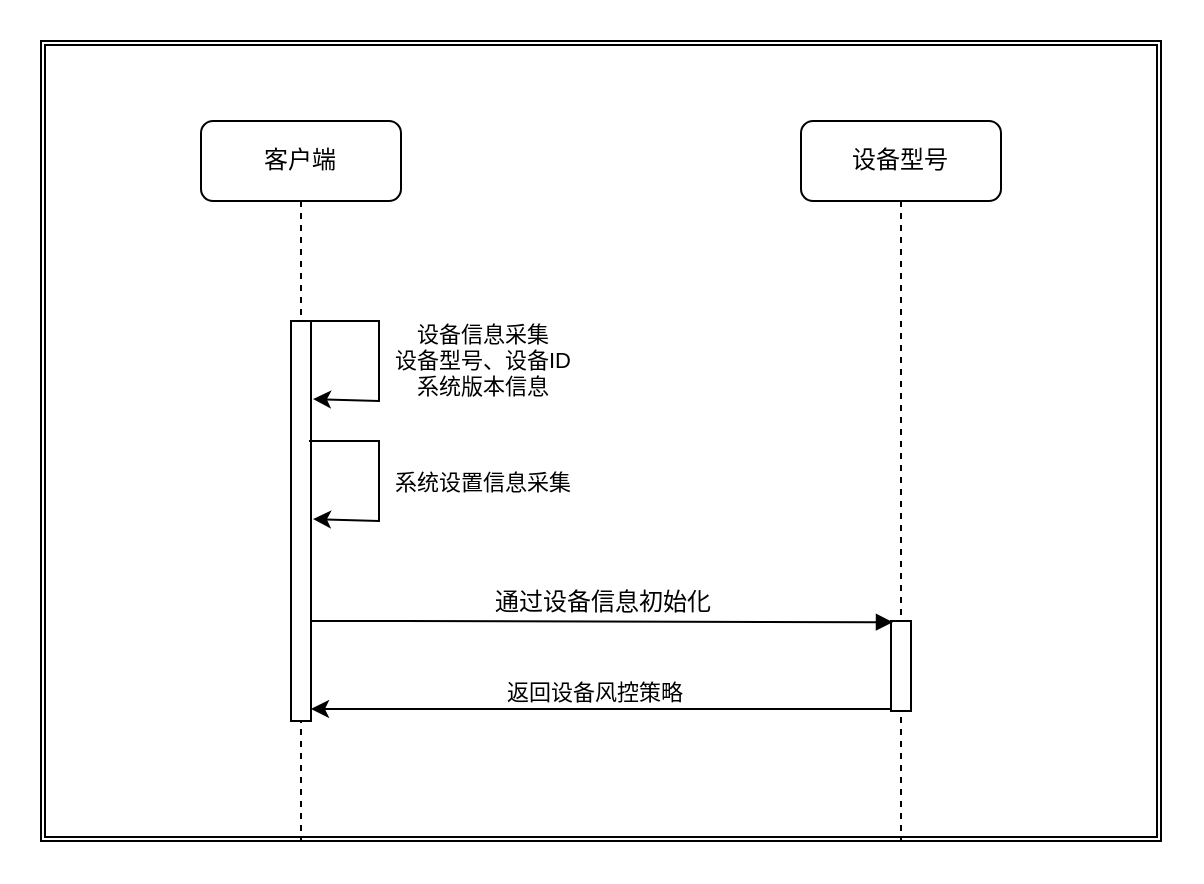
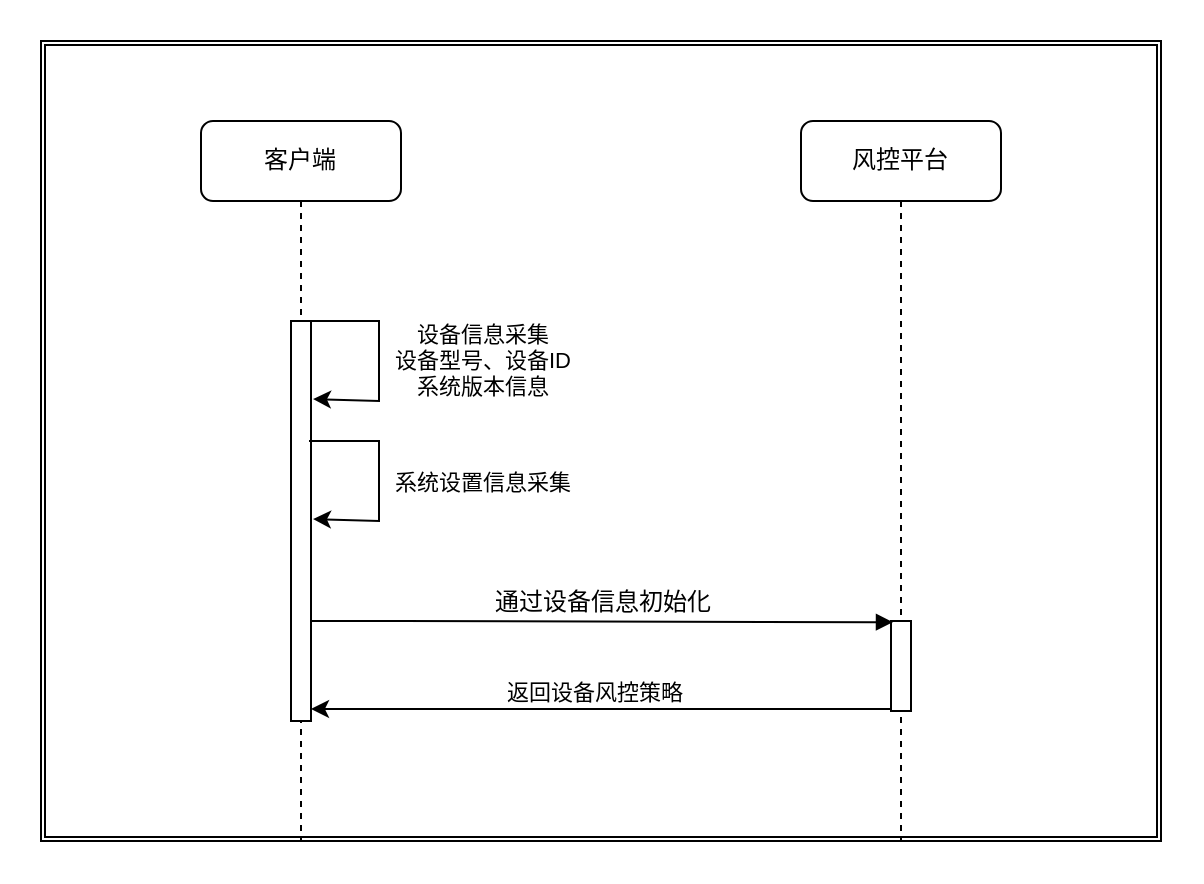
  <mxCell id="0" />
  <mxCell id="1" parent="0" />
  <mxCell id="2" value="" style="shape=ext;double=1;rounded=0;whiteSpace=wrap;html=1;fillColor=none;" vertex="1" parent="1"><mxGeometry x="20" y="20" width="560" height="400" as="geometry" /></mxCell>
- <mxCell id="3" value="&lt;span style=&quot;text-align: left&quot;&gt;设备型号&lt;/span&gt;" style="shape=umlLifeline;perimeter=lifelinePerimeter;whiteSpace=wrap;html=1;container=1;collapsible=0;recursiveResize=0;outlineConnect=0;rounded=1;shadow=0;comic=0;labelBackgroundColor=none;strokeWidth=1;fontFamily=Verdana;fontSize=12;align=center;" vertex="1" parent="1"><mxGeometry x="400" y="60" width="100" height="360" as="geometry" /></mxCell>
+ <mxCell id="3" value="&lt;span style=&quot;text-align: left&quot;&gt;风控平台&lt;/span&gt;" style="shape=umlLifeline;perimeter=lifelinePerimeter;whiteSpace=wrap;html=1;container=1;collapsible=0;recursiveResize=0;outlineConnect=0;rounded=1;shadow=0;comic=0;labelBackgroundColor=none;strokeWidth=1;fontFamily=Verdana;fontSize=12;align=center;" vertex="1" parent="1"><mxGeometry x="400" y="60" width="100" height="360" as="geometry" /></mxCell>
  <mxCell id="4" value="" style="html=1;points=[];perimeter=orthogonalPerimeter;rounded=0;shadow=0;comic=0;labelBackgroundColor=none;strokeWidth=1;fontFamily=Verdana;fontSize=12;align=center;" vertex="1" parent="3"><mxGeometry x="45" y="250" width="10" height="45" as="geometry" /></mxCell>
  <mxCell id="5" value="客户端" style="shape=umlLifeline;perimeter=lifelinePerimeter;whiteSpace=wrap;html=1;container=1;collapsible=0;recursiveResize=0;outlineConnect=0;rounded=1;shadow=0;comic=0;labelBackgroundColor=none;strokeWidth=1;fontFamily=Verdana;fontSize=12;align=center;" vertex="1" parent="1"><mxGeometry x="100" y="60" width="100" height="360" as="geometry" /></mxCell>
  <mxCell id="6" value="" style="html=1;points=[];perimeter=orthogonalPerimeter;rounded=0;shadow=0;comic=0;labelBackgroundColor=none;strokeWidth=1;fontFamily=Verdana;fontSize=12;align=center;" vertex="1" parent="5"><mxGeometry x="45" y="100" width="10" height="200" as="geometry" /></mxCell>
  <mxCell id="7" value="通过设备信息初始化" style="html=1;verticalAlign=bottom;endArrow=block;labelBackgroundColor=none;fontFamily=Verdana;fontSize=12;entryX=0.1;entryY=0.01;entryDx=0;entryDy=0;entryPerimeter=0;" edge="1" parent="1"><mxGeometry relative="1" as="geometry"><mxPoint x="155" y="310" as="sourcePoint" /><mxPoint x="446" y="310.6" as="targetPoint" /><Array as="points"><mxPoint x="190" y="310" /></Array></mxGeometry></mxCell>
  <mxCell id="8" style="edgeStyle=orthogonalEdgeStyle;rounded=0;orthogonalLoop=1;jettySize=auto;html=1;entryX=1;entryY=0.97;entryDx=0;entryDy=0;entryPerimeter=0;" edge="1" parent="1" source="4" target="6"><mxGeometry relative="1" as="geometry"><mxPoint x="160" y="354" as="targetPoint" /><Array as="points"><mxPoint x="370" y="354" /><mxPoint x="370" y="354" /></Array></mxGeometry></mxCell>
  <mxCell id="9" value="返回设备风控策略" style="edgeLabel;html=1;align=center;verticalAlign=middle;resizable=0;points=[];" vertex="1" connectable="0" parent="8"><mxGeometry x="0.258" y="-1" relative="1" as="geometry"><mxPoint x="33" y="-8" as="offset" /></mxGeometry></mxCell>
  <mxCell id="10" style="edgeStyle=orthogonalEdgeStyle;rounded=0;orthogonalLoop=1;jettySize=auto;html=1;entryX=1.2;entryY=0.325;entryDx=0;entryDy=0;entryPerimeter=0;" edge="1" parent="1"><mxGeometry relative="1" as="geometry"><mxPoint x="156" y="199" as="targetPoint" /><Array as="points"><mxPoint x="189" y="160" /><mxPoint x="189" y="200" /></Array><mxPoint x="154" y="160" as="sourcePoint" /></mxGeometry></mxCell>
  <mxCell id="11" value="设备信息采集&lt;br&gt;设备型号、设备ID&lt;br&gt;系统版本信息" style="edgeLabel;html=1;align=center;verticalAlign=middle;resizable=0;points=[];" vertex="1" connectable="0" parent="10"><mxGeometry x="0.009" y="1" relative="1" as="geometry"><mxPoint x="50" as="offset" /></mxGeometry></mxCell>
  <mxCell id="12" style="edgeStyle=orthogonalEdgeStyle;rounded=0;orthogonalLoop=1;jettySize=auto;html=1;entryX=1.2;entryY=0.325;entryDx=0;entryDy=0;entryPerimeter=0;" edge="1" parent="1"><mxGeometry relative="1" as="geometry"><mxPoint x="156" y="259" as="targetPoint" /><mxPoint x="154" y="220" as="sourcePoint" /><Array as="points"><mxPoint x="189" y="220" /><mxPoint x="189" y="260" /></Array></mxGeometry></mxCell>
  <mxCell id="13" value="系统设置信息采集" style="edgeLabel;html=1;align=center;verticalAlign=middle;resizable=0;points=[];" vertex="1" connectable="0" parent="12"><mxGeometry x="0.009" y="1" relative="1" as="geometry"><mxPoint x="50" y="1" as="offset" /></mxGeometry></mxCell>
